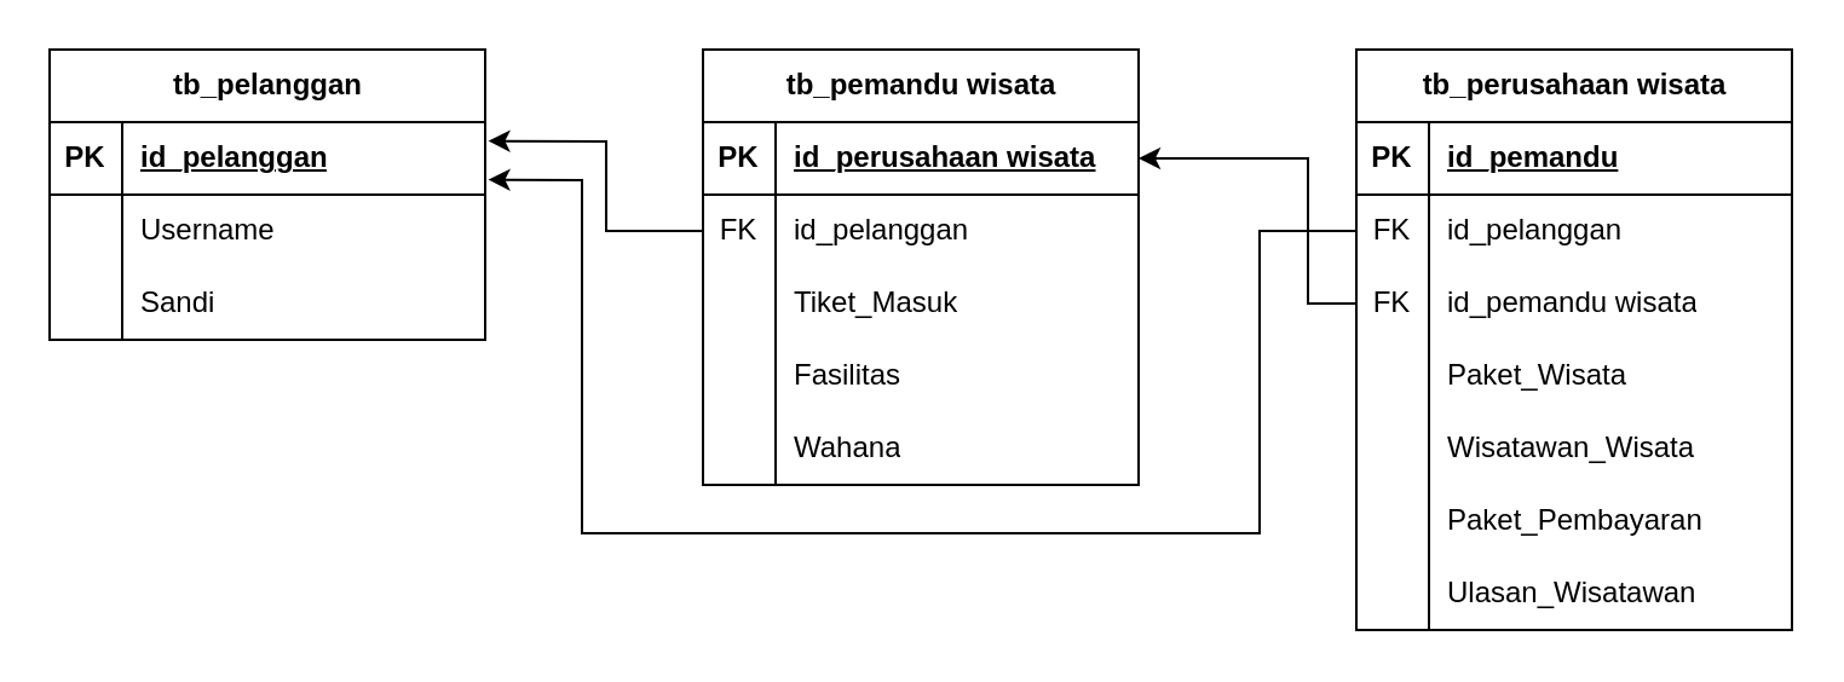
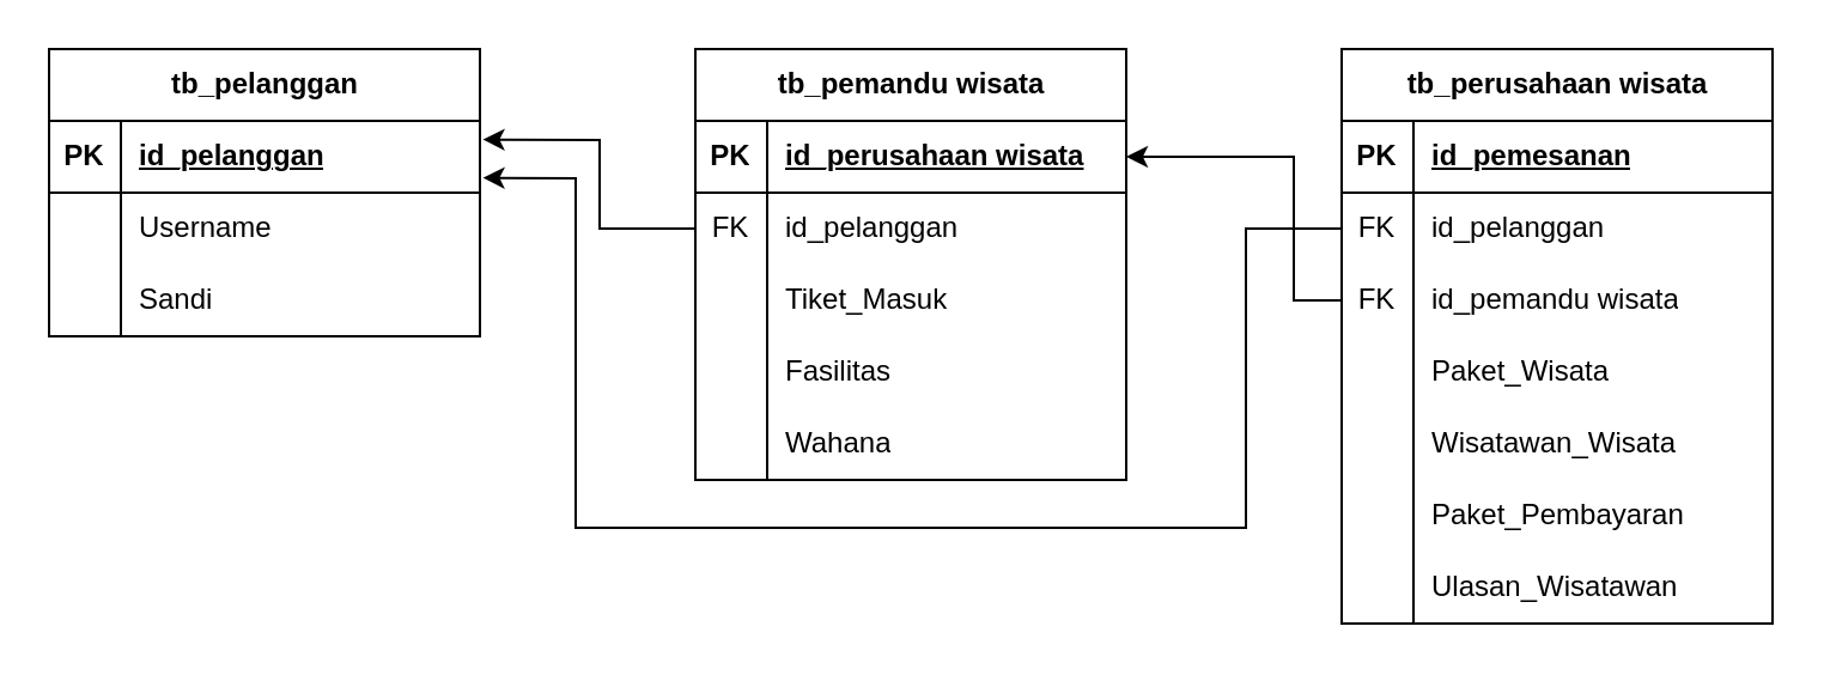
  <mxCell id="0" />
  <mxCell id="1" parent="0" />
  <mxCell id="2" value="tb_pelanggan" style="shape=table;startSize=30;container=1;collapsible=1;childLayout=tableLayout;fixedRows=1;rowLines=0;fontStyle=1;align=center;resizeLast=1;html=1;" parent="1" vertex="1"><mxGeometry x="20" y="20" width="180" height="120" as="geometry" /></mxCell>
  <mxCell id="3" value="" style="shape=tableRow;horizontal=0;startSize=0;swimlaneHead=0;swimlaneBody=0;fillColor=none;collapsible=0;dropTarget=0;points=[[0,0.5],[1,0.5]];portConstraint=eastwest;top=0;left=0;right=0;bottom=1;" parent="2" vertex="1"><mxGeometry y="30" width="180" height="30" as="geometry" /></mxCell>
  <mxCell id="4" value="PK" style="shape=partialRectangle;connectable=0;fillColor=none;top=0;left=0;bottom=0;right=0;fontStyle=1;overflow=hidden;whiteSpace=wrap;html=1;" parent="3" vertex="1"><mxGeometry width="30" height="30" as="geometry"><mxRectangle width="30" height="30" as="alternateBounds" /></mxGeometry></mxCell>
  <mxCell id="5" value="id_pelanggan" style="shape=partialRectangle;connectable=0;fillColor=none;top=0;left=0;bottom=0;right=0;align=left;spacingLeft=6;fontStyle=5;overflow=hidden;whiteSpace=wrap;html=1;" parent="3" vertex="1"><mxGeometry x="30" width="150" height="30" as="geometry"><mxRectangle width="150" height="30" as="alternateBounds" /></mxGeometry></mxCell>
  <mxCell id="6" value="" style="shape=tableRow;horizontal=0;startSize=0;swimlaneHead=0;swimlaneBody=0;fillColor=none;collapsible=0;dropTarget=0;points=[[0,0.5],[1,0.5]];portConstraint=eastwest;top=0;left=0;right=0;bottom=0;" parent="2" vertex="1"><mxGeometry y="60" width="180" height="30" as="geometry" /></mxCell>
  <mxCell id="7" value="" style="shape=partialRectangle;connectable=0;fillColor=none;top=0;left=0;bottom=0;right=0;editable=1;overflow=hidden;whiteSpace=wrap;html=1;" parent="6" vertex="1"><mxGeometry width="30" height="30" as="geometry"><mxRectangle width="30" height="30" as="alternateBounds" /></mxGeometry></mxCell>
  <mxCell id="8" value="Username" style="shape=partialRectangle;connectable=0;fillColor=none;top=0;left=0;bottom=0;right=0;align=left;spacingLeft=6;overflow=hidden;whiteSpace=wrap;html=1;" parent="6" vertex="1"><mxGeometry x="30" width="150" height="30" as="geometry"><mxRectangle width="150" height="30" as="alternateBounds" /></mxGeometry></mxCell>
  <mxCell id="9" value="" style="shape=tableRow;horizontal=0;startSize=0;swimlaneHead=0;swimlaneBody=0;fillColor=none;collapsible=0;dropTarget=0;points=[[0,0.5],[1,0.5]];portConstraint=eastwest;top=0;left=0;right=0;bottom=0;" parent="2" vertex="1"><mxGeometry y="90" width="180" height="30" as="geometry" /></mxCell>
  <mxCell id="10" value="" style="shape=partialRectangle;connectable=0;fillColor=none;top=0;left=0;bottom=0;right=0;editable=1;overflow=hidden;whiteSpace=wrap;html=1;" parent="9" vertex="1"><mxGeometry width="30" height="30" as="geometry"><mxRectangle width="30" height="30" as="alternateBounds" /></mxGeometry></mxCell>
  <mxCell id="11" value="Sandi" style="shape=partialRectangle;connectable=0;fillColor=none;top=0;left=0;bottom=0;right=0;align=left;spacingLeft=6;overflow=hidden;whiteSpace=wrap;html=1;" parent="9" vertex="1"><mxGeometry x="30" width="150" height="30" as="geometry"><mxRectangle width="150" height="30" as="alternateBounds" /></mxGeometry></mxCell>
  <mxCell id="12" value="tb_pemandu wisata" style="shape=table;startSize=30;container=1;collapsible=1;childLayout=tableLayout;fixedRows=1;rowLines=0;fontStyle=1;align=center;resizeLast=1;html=1;" parent="1" vertex="1"><mxGeometry x="290" y="20" width="180" height="180" as="geometry" /></mxCell>
  <mxCell id="13" value="" style="shape=tableRow;horizontal=0;startSize=0;swimlaneHead=0;swimlaneBody=0;fillColor=none;collapsible=0;dropTarget=0;points=[[0,0.5],[1,0.5]];portConstraint=eastwest;top=0;left=0;right=0;bottom=1;" parent="12" vertex="1"><mxGeometry y="30" width="180" height="30" as="geometry" /></mxCell>
  <mxCell id="14" value="PK" style="shape=partialRectangle;connectable=0;fillColor=none;top=0;left=0;bottom=0;right=0;fontStyle=1;overflow=hidden;whiteSpace=wrap;html=1;" parent="13" vertex="1"><mxGeometry width="30" height="30" as="geometry"><mxRectangle width="30" height="30" as="alternateBounds" /></mxGeometry></mxCell>
  <mxCell id="15" value="id_perusahaan wisata" style="shape=partialRectangle;connectable=0;fillColor=none;top=0;left=0;bottom=0;right=0;align=left;spacingLeft=6;fontStyle=5;overflow=hidden;whiteSpace=wrap;html=1;" parent="13" vertex="1"><mxGeometry x="30" width="150" height="30" as="geometry"><mxRectangle width="150" height="30" as="alternateBounds" /></mxGeometry></mxCell>
  <mxCell id="16" value="" style="shape=tableRow;horizontal=0;startSize=0;swimlaneHead=0;swimlaneBody=0;fillColor=none;collapsible=0;dropTarget=0;points=[[0,0.5],[1,0.5]];portConstraint=eastwest;top=0;left=0;right=0;bottom=0;" parent="12" vertex="1"><mxGeometry y="60" width="180" height="30" as="geometry" /></mxCell>
  <mxCell id="17" value="FK" style="shape=partialRectangle;connectable=0;fillColor=none;top=0;left=0;bottom=0;right=0;editable=1;overflow=hidden;whiteSpace=wrap;html=1;" parent="16" vertex="1"><mxGeometry width="30" height="30" as="geometry"><mxRectangle width="30" height="30" as="alternateBounds" /></mxGeometry></mxCell>
  <mxCell id="18" value="id_pelanggan" style="shape=partialRectangle;connectable=0;fillColor=none;top=0;left=0;bottom=0;right=0;align=left;spacingLeft=6;overflow=hidden;whiteSpace=wrap;html=1;" parent="16" vertex="1"><mxGeometry x="30" width="150" height="30" as="geometry"><mxRectangle width="150" height="30" as="alternateBounds" /></mxGeometry></mxCell>
  <mxCell id="19" value="" style="shape=tableRow;horizontal=0;startSize=0;swimlaneHead=0;swimlaneBody=0;fillColor=none;collapsible=0;dropTarget=0;points=[[0,0.5],[1,0.5]];portConstraint=eastwest;top=0;left=0;right=0;bottom=0;" parent="12" vertex="1"><mxGeometry y="90" width="180" height="30" as="geometry" /></mxCell>
  <mxCell id="20" value="" style="shape=partialRectangle;connectable=0;fillColor=none;top=0;left=0;bottom=0;right=0;editable=1;overflow=hidden;whiteSpace=wrap;html=1;" parent="19" vertex="1"><mxGeometry width="30" height="30" as="geometry"><mxRectangle width="30" height="30" as="alternateBounds" /></mxGeometry></mxCell>
  <mxCell id="21" value="Tiket_Masuk" style="shape=partialRectangle;connectable=0;fillColor=none;top=0;left=0;bottom=0;right=0;align=left;spacingLeft=6;overflow=hidden;whiteSpace=wrap;html=1;" parent="19" vertex="1"><mxGeometry x="30" width="150" height="30" as="geometry"><mxRectangle width="150" height="30" as="alternateBounds" /></mxGeometry></mxCell>
  <mxCell id="22" value="" style="shape=tableRow;horizontal=0;startSize=0;swimlaneHead=0;swimlaneBody=0;fillColor=none;collapsible=0;dropTarget=0;points=[[0,0.5],[1,0.5]];portConstraint=eastwest;top=0;left=0;right=0;bottom=0;" parent="12" vertex="1"><mxGeometry y="120" width="180" height="30" as="geometry" /></mxCell>
  <mxCell id="23" value="" style="shape=partialRectangle;connectable=0;fillColor=none;top=0;left=0;bottom=0;right=0;editable=1;overflow=hidden;whiteSpace=wrap;html=1;" parent="22" vertex="1"><mxGeometry width="30" height="30" as="geometry"><mxRectangle width="30" height="30" as="alternateBounds" /></mxGeometry></mxCell>
  <mxCell id="24" value="Fasilitas" style="shape=partialRectangle;connectable=0;fillColor=none;top=0;left=0;bottom=0;right=0;align=left;spacingLeft=6;overflow=hidden;whiteSpace=wrap;html=1;" parent="22" vertex="1"><mxGeometry x="30" width="150" height="30" as="geometry"><mxRectangle width="150" height="30" as="alternateBounds" /></mxGeometry></mxCell>
  <mxCell id="25" value="" style="shape=tableRow;horizontal=0;startSize=0;swimlaneHead=0;swimlaneBody=0;fillColor=none;collapsible=0;dropTarget=0;points=[[0,0.5],[1,0.5]];portConstraint=eastwest;top=0;left=0;right=0;bottom=0;" parent="12" vertex="1"><mxGeometry y="150" width="180" height="30" as="geometry" /></mxCell>
  <mxCell id="26" value="" style="shape=partialRectangle;connectable=0;fillColor=none;top=0;left=0;bottom=0;right=0;editable=1;overflow=hidden;whiteSpace=wrap;html=1;" parent="25" vertex="1"><mxGeometry width="30" height="30" as="geometry"><mxRectangle width="30" height="30" as="alternateBounds" /></mxGeometry></mxCell>
  <mxCell id="27" value="Wahana" style="shape=partialRectangle;connectable=0;fillColor=none;top=0;left=0;bottom=0;right=0;align=left;spacingLeft=6;overflow=hidden;whiteSpace=wrap;html=1;" parent="25" vertex="1"><mxGeometry x="30" width="150" height="30" as="geometry"><mxRectangle width="150" height="30" as="alternateBounds" /></mxGeometry></mxCell>
  <mxCell id="28" value="tb_perusahaan wisata" style="shape=table;startSize=30;container=1;collapsible=1;childLayout=tableLayout;fixedRows=1;rowLines=0;fontStyle=1;align=center;resizeLast=1;html=1;" parent="1" vertex="1"><mxGeometry x="560" y="20" width="180" height="240" as="geometry" /></mxCell>
  <mxCell id="29" value="" style="shape=tableRow;horizontal=0;startSize=0;swimlaneHead=0;swimlaneBody=0;fillColor=none;collapsible=0;dropTarget=0;points=[[0,0.5],[1,0.5]];portConstraint=eastwest;top=0;left=0;right=0;bottom=1;" parent="28" vertex="1"><mxGeometry y="30" width="180" height="30" as="geometry" /></mxCell>
  <mxCell id="30" value="PK" style="shape=partialRectangle;connectable=0;fillColor=none;top=0;left=0;bottom=0;right=0;fontStyle=1;overflow=hidden;whiteSpace=wrap;html=1;" parent="29" vertex="1"><mxGeometry width="30" height="30" as="geometry"><mxRectangle width="30" height="30" as="alternateBounds" /></mxGeometry></mxCell>
- <mxCell id="31" value="id_pemandu" style="shape=partialRectangle;connectable=0;fillColor=none;top=0;left=0;bottom=0;right=0;align=left;spacingLeft=6;fontStyle=5;overflow=hidden;whiteSpace=wrap;html=1;" parent="29" vertex="1"><mxGeometry x="30" width="150" height="30" as="geometry"><mxRectangle width="150" height="30" as="alternateBounds" /></mxGeometry></mxCell>
+ <mxCell id="31" value="id_pemesanan" style="shape=partialRectangle;connectable=0;fillColor=none;top=0;left=0;bottom=0;right=0;align=left;spacingLeft=6;fontStyle=5;overflow=hidden;whiteSpace=wrap;html=1;" parent="29" vertex="1"><mxGeometry x="30" width="150" height="30" as="geometry"><mxRectangle width="150" height="30" as="alternateBounds" /></mxGeometry></mxCell>
  <mxCell id="32" value="" style="shape=tableRow;horizontal=0;startSize=0;swimlaneHead=0;swimlaneBody=0;fillColor=none;collapsible=0;dropTarget=0;points=[[0,0.5],[1,0.5]];portConstraint=eastwest;top=0;left=0;right=0;bottom=0;" parent="28" vertex="1"><mxGeometry y="60" width="180" height="30" as="geometry" /></mxCell>
  <mxCell id="33" value="FK" style="shape=partialRectangle;connectable=0;fillColor=none;top=0;left=0;bottom=0;right=0;editable=1;overflow=hidden;whiteSpace=wrap;html=1;" parent="32" vertex="1"><mxGeometry width="30" height="30" as="geometry"><mxRectangle width="30" height="30" as="alternateBounds" /></mxGeometry></mxCell>
  <mxCell id="34" value="id_pelanggan" style="shape=partialRectangle;connectable=0;fillColor=none;top=0;left=0;bottom=0;right=0;align=left;spacingLeft=6;overflow=hidden;whiteSpace=wrap;html=1;" parent="32" vertex="1"><mxGeometry x="30" width="150" height="30" as="geometry"><mxRectangle width="150" height="30" as="alternateBounds" /></mxGeometry></mxCell>
  <mxCell id="35" value="" style="shape=tableRow;horizontal=0;startSize=0;swimlaneHead=0;swimlaneBody=0;fillColor=none;collapsible=0;dropTarget=0;points=[[0,0.5],[1,0.5]];portConstraint=eastwest;top=0;left=0;right=0;bottom=0;" parent="28" vertex="1"><mxGeometry y="90" width="180" height="30" as="geometry" /></mxCell>
  <mxCell id="36" value="FK" style="shape=partialRectangle;connectable=0;fillColor=none;top=0;left=0;bottom=0;right=0;editable=1;overflow=hidden;whiteSpace=wrap;html=1;" parent="35" vertex="1"><mxGeometry width="30" height="30" as="geometry"><mxRectangle width="30" height="30" as="alternateBounds" /></mxGeometry></mxCell>
  <mxCell id="37" value="id_pemandu wisata" style="shape=partialRectangle;connectable=0;fillColor=none;top=0;left=0;bottom=0;right=0;align=left;spacingLeft=6;overflow=hidden;whiteSpace=wrap;html=1;" parent="35" vertex="1"><mxGeometry x="30" width="150" height="30" as="geometry"><mxRectangle width="150" height="30" as="alternateBounds" /></mxGeometry></mxCell>
  <mxCell id="38" value="" style="shape=tableRow;horizontal=0;startSize=0;swimlaneHead=0;swimlaneBody=0;fillColor=none;collapsible=0;dropTarget=0;points=[[0,0.5],[1,0.5]];portConstraint=eastwest;top=0;left=0;right=0;bottom=0;" parent="28" vertex="1"><mxGeometry y="120" width="180" height="30" as="geometry" /></mxCell>
  <mxCell id="39" value="" style="shape=partialRectangle;connectable=0;fillColor=none;top=0;left=0;bottom=0;right=0;editable=1;overflow=hidden;whiteSpace=wrap;html=1;" parent="38" vertex="1"><mxGeometry width="30" height="30" as="geometry"><mxRectangle width="30" height="30" as="alternateBounds" /></mxGeometry></mxCell>
  <mxCell id="40" value="Paket_Wisata" style="shape=partialRectangle;connectable=0;fillColor=none;top=0;left=0;bottom=0;right=0;align=left;spacingLeft=6;overflow=hidden;whiteSpace=wrap;html=1;" parent="38" vertex="1"><mxGeometry x="30" width="150" height="30" as="geometry"><mxRectangle width="150" height="30" as="alternateBounds" /></mxGeometry></mxCell>
  <mxCell id="41" value="" style="shape=tableRow;horizontal=0;startSize=0;swimlaneHead=0;swimlaneBody=0;fillColor=none;collapsible=0;dropTarget=0;points=[[0,0.5],[1,0.5]];portConstraint=eastwest;top=0;left=0;right=0;bottom=0;" parent="28" vertex="1"><mxGeometry y="150" width="180" height="30" as="geometry" /></mxCell>
  <mxCell id="42" value="" style="shape=partialRectangle;connectable=0;fillColor=none;top=0;left=0;bottom=0;right=0;editable=1;overflow=hidden;whiteSpace=wrap;html=1;" parent="41" vertex="1"><mxGeometry width="30" height="30" as="geometry"><mxRectangle width="30" height="30" as="alternateBounds" /></mxGeometry></mxCell>
  <mxCell id="43" value="Wisatawan_Wisata" style="shape=partialRectangle;connectable=0;fillColor=none;top=0;left=0;bottom=0;right=0;align=left;spacingLeft=6;overflow=hidden;whiteSpace=wrap;html=1;" parent="41" vertex="1"><mxGeometry x="30" width="150" height="30" as="geometry"><mxRectangle width="150" height="30" as="alternateBounds" /></mxGeometry></mxCell>
  <mxCell id="44" value="" style="shape=tableRow;horizontal=0;startSize=0;swimlaneHead=0;swimlaneBody=0;fillColor=none;collapsible=0;dropTarget=0;points=[[0,0.5],[1,0.5]];portConstraint=eastwest;top=0;left=0;right=0;bottom=0;" parent="28" vertex="1"><mxGeometry y="180" width="180" height="30" as="geometry" /></mxCell>
  <mxCell id="45" value="" style="shape=partialRectangle;connectable=0;fillColor=none;top=0;left=0;bottom=0;right=0;editable=1;overflow=hidden;whiteSpace=wrap;html=1;" parent="44" vertex="1"><mxGeometry width="30" height="30" as="geometry"><mxRectangle width="30" height="30" as="alternateBounds" /></mxGeometry></mxCell>
  <mxCell id="46" value="Paket_Pembayaran" style="shape=partialRectangle;connectable=0;fillColor=none;top=0;left=0;bottom=0;right=0;align=left;spacingLeft=6;overflow=hidden;whiteSpace=wrap;html=1;" parent="44" vertex="1"><mxGeometry x="30" width="150" height="30" as="geometry"><mxRectangle width="150" height="30" as="alternateBounds" /></mxGeometry></mxCell>
  <mxCell id="47" value="" style="shape=tableRow;horizontal=0;startSize=0;swimlaneHead=0;swimlaneBody=0;fillColor=none;collapsible=0;dropTarget=0;points=[[0,0.5],[1,0.5]];portConstraint=eastwest;top=0;left=0;right=0;bottom=0;" parent="28" vertex="1"><mxGeometry y="210" width="180" height="30" as="geometry" /></mxCell>
  <mxCell id="48" value="" style="shape=partialRectangle;connectable=0;fillColor=none;top=0;left=0;bottom=0;right=0;editable=1;overflow=hidden;whiteSpace=wrap;html=1;" parent="47" vertex="1"><mxGeometry width="30" height="30" as="geometry"><mxRectangle width="30" height="30" as="alternateBounds" /></mxGeometry></mxCell>
  <mxCell id="49" value="Ulasan_Wisatawan" style="shape=partialRectangle;connectable=0;fillColor=none;top=0;left=0;bottom=0;right=0;align=left;spacingLeft=6;overflow=hidden;whiteSpace=wrap;html=1;" parent="47" vertex="1"><mxGeometry x="30" width="150" height="30" as="geometry"><mxRectangle width="150" height="30" as="alternateBounds" /></mxGeometry></mxCell>
  <mxCell id="50" value="" style="endArrow=none;html=1;rounded=0;exitX=1.007;exitY=0.26;exitDx=0;exitDy=0;entryX=0;entryY=0.5;entryDx=0;entryDy=0;startArrow=classic;startFill=1;endFill=0;exitPerimeter=0;" parent="1" source="3" target="16" edge="1"><mxGeometry width="50" height="50" relative="1" as="geometry"><mxPoint x="380" y="180" as="sourcePoint" /><mxPoint x="430" y="130" as="targetPoint" /><Array as="points"><mxPoint x="250" y="58" /><mxPoint x="250" y="95" /></Array></mxGeometry></mxCell>
  <mxCell id="51" value="" style="endArrow=classic;html=1;rounded=0;entryX=1.007;entryY=0.793;entryDx=0;entryDy=0;entryPerimeter=0;exitX=0;exitY=0.5;exitDx=0;exitDy=0;" parent="1" source="32" target="3" edge="1"><mxGeometry width="50" height="50" relative="1" as="geometry"><mxPoint x="380" y="180" as="sourcePoint" /><mxPoint x="430" y="130" as="targetPoint" /><Array as="points"><mxPoint x="520" y="95" /><mxPoint x="520" y="220" /><mxPoint x="240" y="220" /><mxPoint x="240" y="74" /></Array></mxGeometry></mxCell>
  <mxCell id="52" value="" style="endArrow=classic;html=1;rounded=0;entryX=1;entryY=0.5;entryDx=0;entryDy=0;exitX=0;exitY=0.5;exitDx=0;exitDy=0;" parent="1" source="35" target="13" edge="1"><mxGeometry width="50" height="50" relative="1" as="geometry"><mxPoint x="380" y="180" as="sourcePoint" /><mxPoint x="430" y="130" as="targetPoint" /><Array as="points"><mxPoint x="540" y="125" /><mxPoint x="540" y="65" /></Array></mxGeometry></mxCell>
